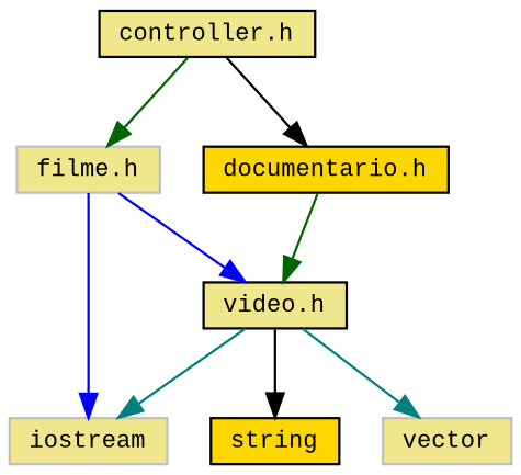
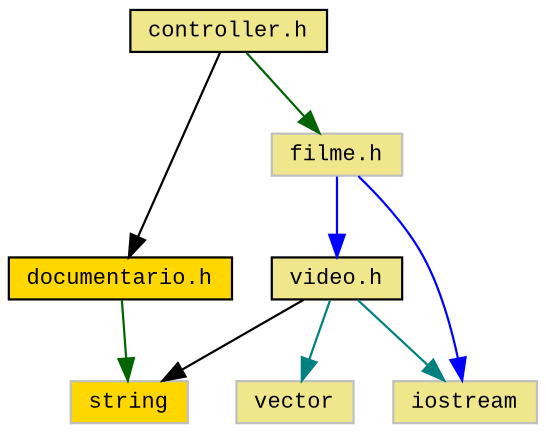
  digraph {
    fontname="Liberation Mono"
    node [color=grey75 fillcolor=khaki fontname="Liberation Mono" fontsize=10 shape=record style=filled]
    edge [color=black fontname="Liberation Mono" fontsize=10 labelfontname=Helvetica labelfontsize=10 style=solid]
    n1 [color=black fontcolor=black height=0.2 label="controller.h" width=0.4]
    n2 [color=black fillcolor=gold height=0.2 label="documentario.h" width=0.4]
    n3 [height=0.2 label="filme.h" width=0.4]
    n4 [color=black height=0.2 label="video.h" width=0.4]
    n5 [height=0.2 label=iostream width=0.4]
-   n6 [color=black fillcolor=gold height=0.2 label=string width=0.4]
+   n6 [fillcolor=gold height=0.2 label=string width=0.4]
    n7 [height=0.2 label=vector width=0.4]
    n1 -> n2
    n1 -> n3 [color=darkgreen]
-   n2 -> n4 [color=darkgreen]
+   n2 -> n6 [color=darkgreen]
    n3 -> n4 [color=blue]
    n3 -> n5 [color=blue]
    n4 -> n5 [color=teal]
    n4 -> n6
    n4 -> n7 [color=teal]
  }
